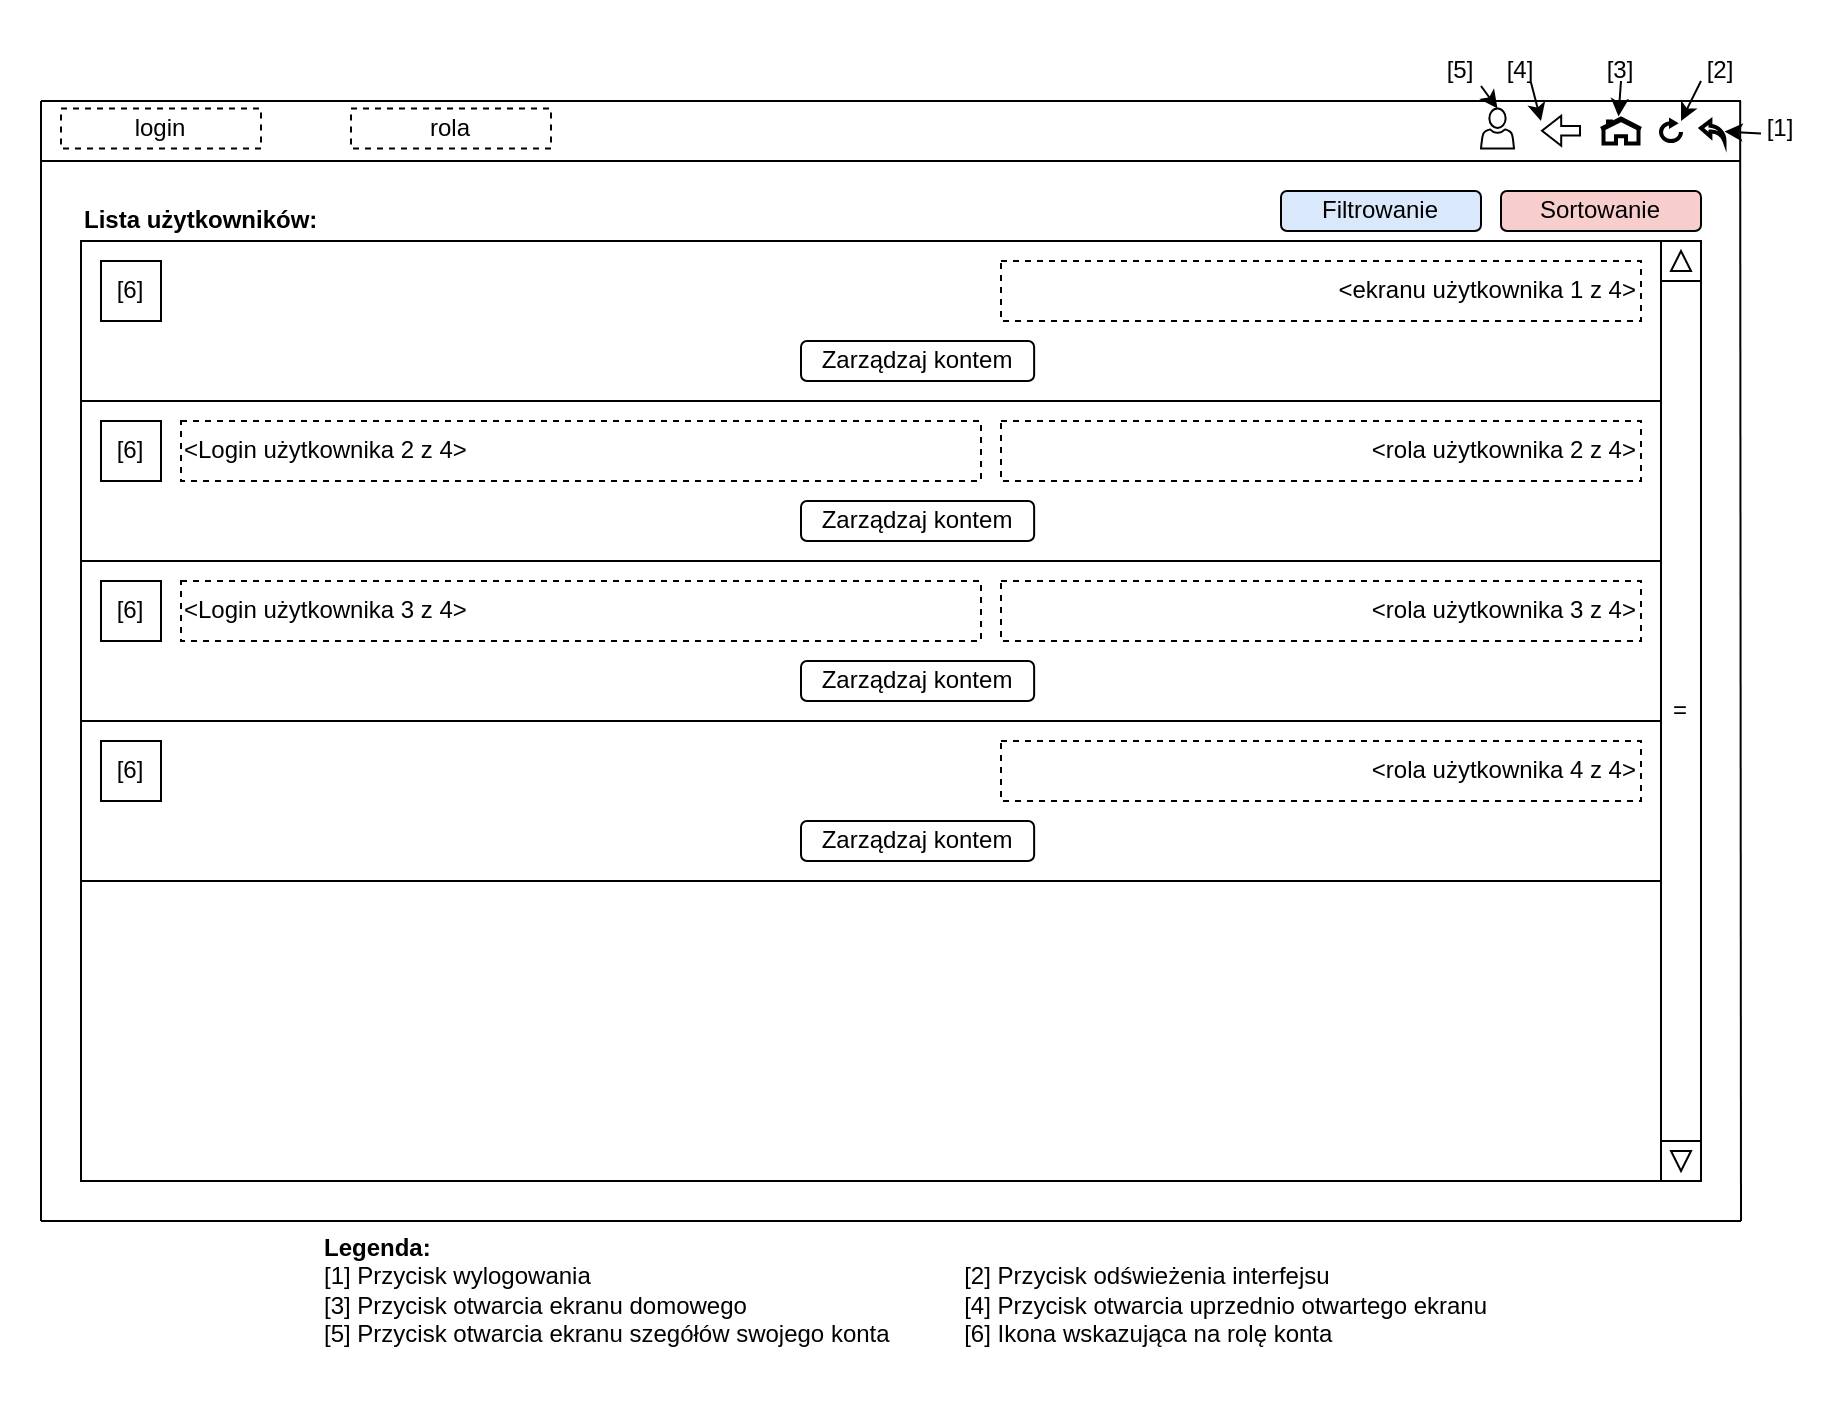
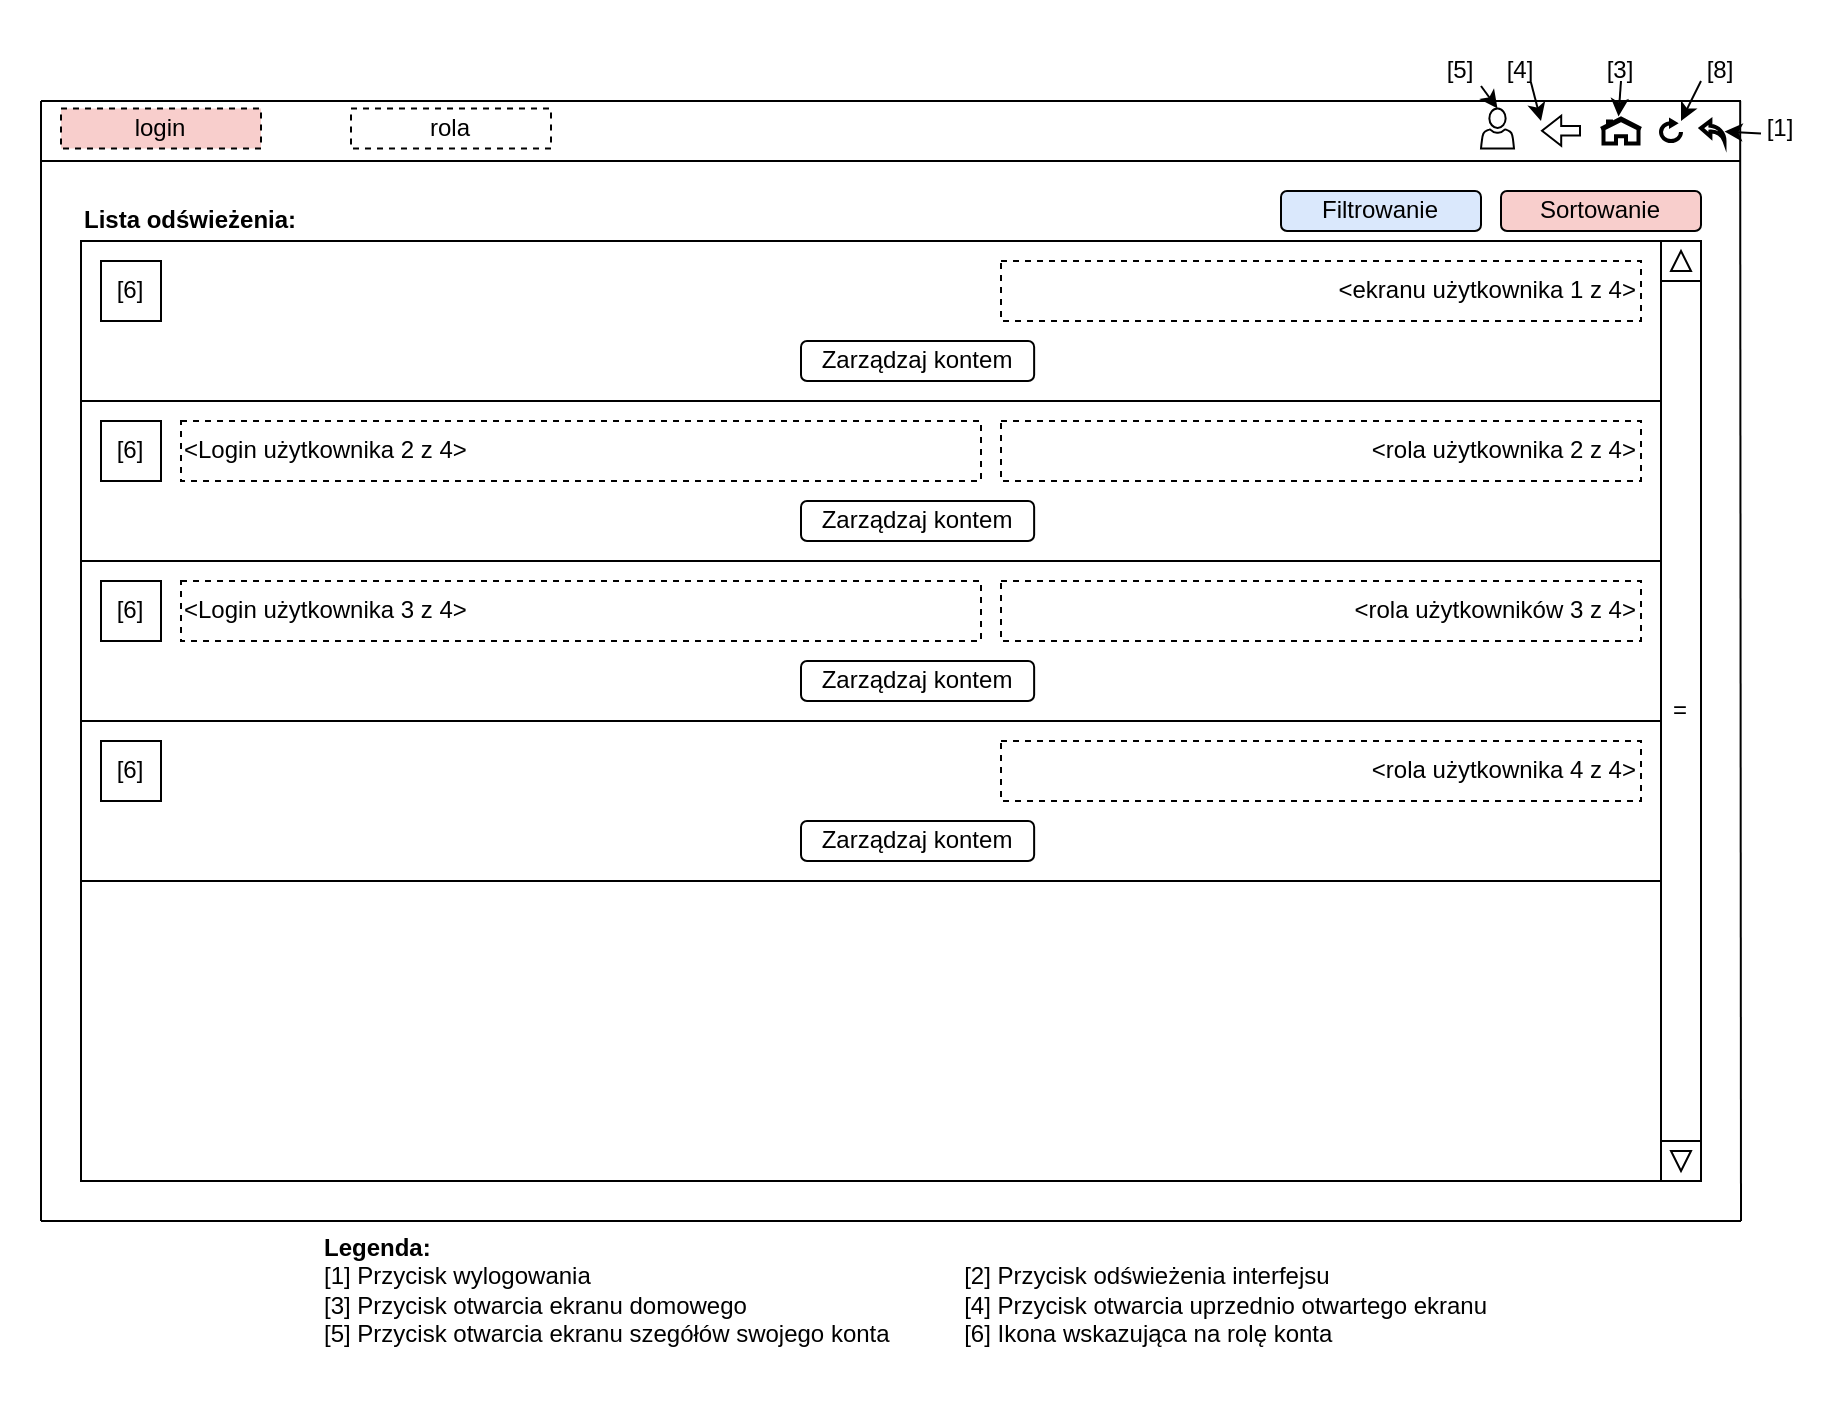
  <mxCell id="0" />
  <mxCell id="1" parent="0" />
- <mxCell id="2" value="&lt;b&gt;Lista użytkowników:&lt;/b&gt;" style="text;html=1;strokeColor=none;fillColor=none;align=left;verticalAlign=middle;whiteSpace=wrap;rounded=0;" parent="1" vertex="1"><mxGeometry x="40" y="95" width="190" height="30" as="geometry" /></mxCell>
+ <mxCell id="2" value="&lt;b&gt;Lista odświeżenia:&lt;/b&gt;" style="text;html=1;strokeColor=none;fillColor=none;align=left;verticalAlign=middle;whiteSpace=wrap;rounded=0;" parent="1" vertex="1"><mxGeometry x="40" y="95" width="190" height="30" as="geometry" /></mxCell>
  <mxCell id="3" value="" style="endArrow=none;html=1;rounded=0;" parent="1" edge="1"><mxGeometry width="50" height="50" relative="1" as="geometry"><mxPoint x="20" y="50" as="sourcePoint" /><mxPoint x="870" y="50" as="targetPoint" /></mxGeometry></mxCell>
  <mxCell id="4" value="" style="endArrow=none;html=1;rounded=0;" parent="1" edge="1"><mxGeometry width="50" height="50" relative="1" as="geometry"><mxPoint x="20" y="610" as="sourcePoint" /><mxPoint x="20" y="50" as="targetPoint" /></mxGeometry></mxCell>
  <mxCell id="5" value="" style="endArrow=none;html=1;rounded=0;" parent="1" edge="1"><mxGeometry width="50" height="50" relative="1" as="geometry"><mxPoint x="20" y="80" as="sourcePoint" /><mxPoint x="870" y="80" as="targetPoint" /></mxGeometry></mxCell>
  <mxCell id="6" value="" style="endArrow=none;html=1;rounded=0;" parent="1" edge="1"><mxGeometry width="50" height="50" relative="1" as="geometry"><mxPoint x="870" y="610" as="sourcePoint" /><mxPoint x="869.58" y="50" as="targetPoint" /></mxGeometry></mxCell>
  <mxCell id="7" value="" style="endArrow=none;html=1;rounded=0;fontFamily=Helvetica;fontSize=12;fontColor=default;" parent="1" edge="1"><mxGeometry width="50" height="50" relative="1" as="geometry"><mxPoint x="20" y="610" as="sourcePoint" /><mxPoint x="870" y="610" as="targetPoint" /></mxGeometry></mxCell>
- <mxCell id="8" value="login" style="rounded=0;whiteSpace=wrap;html=1;dashed=1;" parent="1" vertex="1"><mxGeometry x="30" y="53.75" width="100" height="20" as="geometry" /></mxCell>
+ <mxCell id="8" value="login" style="rounded=0;whiteSpace=wrap;html=1;dashed=1;fillColor=#f8cecc;" parent="1" vertex="1"><mxGeometry x="30" y="53.75" width="100" height="20" as="geometry" /></mxCell>
  <mxCell id="9" value="rola" style="rounded=0;whiteSpace=wrap;html=1;dashed=1;" parent="1" vertex="1"><mxGeometry x="175" y="53.75" width="100" height="20" as="geometry" /></mxCell>
  <mxCell id="10" value="" style="rounded=0;whiteSpace=wrap;html=1;" parent="1" vertex="1"><mxGeometry x="40" y="120" width="790" height="470" as="geometry" /></mxCell>
  <mxCell id="11" value="" style="rounded=0;whiteSpace=wrap;html=1;" parent="1" vertex="1"><mxGeometry x="830" y="120" width="20" height="450" as="geometry" /></mxCell>
  <mxCell id="12" value="" style="whiteSpace=wrap;html=1;aspect=fixed;" parent="1" vertex="1"><mxGeometry x="830" y="120" width="20" height="20" as="geometry" /></mxCell>
  <mxCell id="13" value="" style="whiteSpace=wrap;html=1;aspect=fixed;" parent="1" vertex="1"><mxGeometry x="830" y="570" width="20" height="20" as="geometry" /></mxCell>
  <mxCell id="14" value="" style="triangle;whiteSpace=wrap;html=1;rotation=-90;" parent="1" vertex="1"><mxGeometry x="835" y="125" width="10" height="10" as="geometry" /></mxCell>
  <mxCell id="15" value="" style="triangle;whiteSpace=wrap;html=1;rotation=90;" parent="1" vertex="1"><mxGeometry x="835" y="575" width="10" height="10" as="geometry" /></mxCell>
  <mxCell id="16" value="=" style="rounded=0;whiteSpace=wrap;html=1;" parent="1" vertex="1"><mxGeometry x="830" y="140" width="20" height="430" as="geometry" /></mxCell>
  <mxCell id="17" value="" style="group" parent="1" vertex="1" connectable="0"><mxGeometry x="40" y="120" width="790" height="90" as="geometry" /></mxCell>
  <mxCell id="18" value="" style="group" parent="17" vertex="1" connectable="0"><mxGeometry width="790" height="90" as="geometry" /></mxCell>
  <mxCell id="19" value="" style="rounded=0;whiteSpace=wrap;html=1;" parent="18" vertex="1"><mxGeometry width="790" height="80" as="geometry" /></mxCell>
  <mxCell id="20" value="&amp;lt;ekranu użytkownika 1 z 4&amp;gt;" style="text;html=1;strokeColor=default;fillColor=none;align=right;verticalAlign=middle;whiteSpace=wrap;rounded=0;dashed=1;" parent="18" vertex="1"><mxGeometry x="460" y="10" width="320" height="30" as="geometry" /></mxCell>
  <mxCell id="21" value="Zarządzaj kontem" style="rounded=1;whiteSpace=wrap;html=1;" parent="18" vertex="1"><mxGeometry x="360" y="50" width="116.57" height="20" as="geometry" /></mxCell>
  <mxCell id="22" value="[6]" style="whiteSpace=wrap;html=1;aspect=fixed;" parent="18" vertex="1"><mxGeometry x="10.001" y="10" width="30" height="30" as="geometry" /></mxCell>
  <mxCell id="23" value="" style="group" parent="1" vertex="1" connectable="0"><mxGeometry x="40" y="200" width="790" height="90" as="geometry" /></mxCell>
  <mxCell id="24" value="" style="rounded=0;whiteSpace=wrap;html=1;" parent="23" vertex="1"><mxGeometry width="790" height="80" as="geometry" /></mxCell>
  <mxCell id="25" value="&amp;lt;Login użytkownika 2 z 4&amp;gt;" style="text;html=1;strokeColor=default;fillColor=none;align=left;verticalAlign=middle;whiteSpace=wrap;rounded=0;dashed=1;" parent="23" vertex="1"><mxGeometry x="50" y="10" width="400" height="30" as="geometry" /></mxCell>
  <mxCell id="26" value="&amp;lt;rola użytkownika 2 z 4&amp;gt;" style="text;html=1;strokeColor=default;fillColor=none;align=right;verticalAlign=middle;whiteSpace=wrap;rounded=0;dashed=1;" parent="23" vertex="1"><mxGeometry x="460" y="10" width="320" height="30" as="geometry" /></mxCell>
  <mxCell id="27" value="Zarządzaj kontem" style="rounded=1;whiteSpace=wrap;html=1;" parent="23" vertex="1"><mxGeometry x="360" y="50" width="116.57" height="20" as="geometry" /></mxCell>
  <mxCell id="28" value="[6]" style="whiteSpace=wrap;html=1;aspect=fixed;" parent="23" vertex="1"><mxGeometry x="10.001" y="10" width="30" height="30" as="geometry" /></mxCell>
  <mxCell id="29" value="" style="group" parent="1" vertex="1" connectable="0"><mxGeometry x="40" y="280" width="790" height="90" as="geometry" /></mxCell>
  <mxCell id="30" value="" style="rounded=0;whiteSpace=wrap;html=1;" parent="29" vertex="1"><mxGeometry width="790" height="80" as="geometry" /></mxCell>
  <mxCell id="31" value="&amp;lt;Login użytkownika 3 z 4&amp;gt;" style="text;html=1;strokeColor=default;fillColor=none;align=left;verticalAlign=middle;whiteSpace=wrap;rounded=0;dashed=1;" parent="29" vertex="1"><mxGeometry x="50" y="10" width="400" height="30" as="geometry" /></mxCell>
- <mxCell id="32" value="&amp;lt;rola użytkownika 3 z 4&amp;gt;" style="text;html=1;strokeColor=default;fillColor=none;align=right;verticalAlign=middle;whiteSpace=wrap;rounded=0;dashed=1;" parent="29" vertex="1"><mxGeometry x="460" y="10" width="320" height="30" as="geometry" /></mxCell>
+ <mxCell id="32" value="&amp;lt;rola użytkowników 3 z 4&amp;gt;" style="text;html=1;strokeColor=default;fillColor=none;align=right;verticalAlign=middle;whiteSpace=wrap;rounded=0;dashed=1;" parent="29" vertex="1"><mxGeometry x="460" y="10" width="320" height="30" as="geometry" /></mxCell>
  <mxCell id="33" value="Zarządzaj kontem" style="rounded=1;whiteSpace=wrap;html=1;" parent="29" vertex="1"><mxGeometry x="360" y="50" width="116.57" height="20" as="geometry" /></mxCell>
  <mxCell id="34" value="[6]" style="whiteSpace=wrap;html=1;aspect=fixed;" parent="29" vertex="1"><mxGeometry x="10.001" y="10" width="30" height="30" as="geometry" /></mxCell>
  <mxCell id="35" value="" style="group" parent="1" vertex="1" connectable="0"><mxGeometry x="40" y="360" width="790" height="90" as="geometry" /></mxCell>
  <mxCell id="36" value="" style="rounded=0;whiteSpace=wrap;html=1;" parent="35" vertex="1"><mxGeometry width="790" height="80" as="geometry" /></mxCell>
  <mxCell id="37" value="&amp;lt;rola użytkownika 4 z 4&amp;gt;" style="text;html=1;strokeColor=default;fillColor=none;align=right;verticalAlign=middle;whiteSpace=wrap;rounded=0;dashed=1;" parent="35" vertex="1"><mxGeometry x="460" y="10" width="320" height="30" as="geometry" /></mxCell>
  <mxCell id="38" value="Zarządzaj kontem" style="rounded=1;whiteSpace=wrap;html=1;" parent="35" vertex="1"><mxGeometry x="360" y="50" width="116.57" height="20" as="geometry" /></mxCell>
  <mxCell id="39" value="[6]" style="whiteSpace=wrap;html=1;aspect=fixed;" parent="35" vertex="1"><mxGeometry x="10.001" y="10" width="30" height="30" as="geometry" /></mxCell>
  <mxCell id="40" value="Filtrowanie" style="rounded=1;whiteSpace=wrap;html=1;fillColor=#dae8fc;" parent="1" vertex="1"><mxGeometry x="640" y="95" width="100" height="20" as="geometry" /></mxCell>
  <mxCell id="41" value="Sortowanie" style="rounded=1;whiteSpace=wrap;html=1;fillColor=#f8cecc;" parent="1" vertex="1"><mxGeometry x="750" y="95" width="100" height="20" as="geometry" /></mxCell>
  <mxCell id="42" value="" style="html=1;verticalLabelPosition=bottom;align=center;labelBackgroundColor=#ffffff;verticalAlign=top;strokeWidth=2;shadow=0;dashed=0;shape=mxgraph.ios7.icons.home;" vertex="1" parent="1"><mxGeometry x="800" y="58.75" width="20" height="12.5" as="geometry" /></mxCell>
  <mxCell id="43" value="" style="html=1;verticalLabelPosition=bottom;align=center;labelBackgroundColor=#ffffff;verticalAlign=top;strokeWidth=2;shadow=0;dashed=0;shape=mxgraph.ios7.icons.back;fontFamily=Helvetica;fontSize=12;" vertex="1" parent="1"><mxGeometry x="850" y="60" width="11.76" height="10" as="geometry" /></mxCell>
  <mxCell id="44" value="" style="html=1;verticalLabelPosition=bottom;align=center;labelBackgroundColor=#ffffff;verticalAlign=top;strokeWidth=2;shadow=0;dashed=0;shape=mxgraph.ios7.icons.reload;fontFamily=Helvetica;fontSize=12;" vertex="1" parent="1"><mxGeometry x="830" y="60" width="10" height="10" as="geometry" /></mxCell>
  <mxCell id="45" value="[1]" style="text;html=1;strokeColor=none;fillColor=none;align=center;verticalAlign=middle;whiteSpace=wrap;rounded=0;fontSize=12;fontFamily=Helvetica;fontColor=default;" vertex="1" parent="1"><mxGeometry x="880" y="58.75" width="20" height="10" as="geometry" /></mxCell>
  <mxCell id="46" value="" style="endArrow=classic;html=1;rounded=0;fontFamily=Helvetica;fontSize=12;fontColor=default;exitX=0;exitY=0.75;exitDx=0;exitDy=0;" edge="1" parent="1" source="45" target="43"><mxGeometry width="50" height="50" relative="1" as="geometry"><mxPoint x="800" y="30" as="sourcePoint" /><mxPoint x="850" y="-20" as="targetPoint" /></mxGeometry></mxCell>
  <mxCell id="47" value="" style="shape=flexArrow;endArrow=classic;html=1;rounded=0;fontFamily=Helvetica;fontSize=12;fontColor=default;startWidth=9.302;endWidth=9.302;startSize=5.426;endSize=2.867;width=4.651;" edge="1" parent="1"><mxGeometry width="50" height="50" relative="1" as="geometry"><mxPoint x="790" y="64.88" as="sourcePoint" /><mxPoint x="770" y="64.88" as="targetPoint" /></mxGeometry></mxCell>
- <mxCell id="48" value="[2]" style="text;html=1;strokeColor=none;fillColor=none;align=center;verticalAlign=middle;whiteSpace=wrap;rounded=0;fontSize=12;fontFamily=Helvetica;fontColor=default;" vertex="1" parent="1"><mxGeometry x="840" y="30" width="40" height="10" as="geometry" /></mxCell>
+ <mxCell id="48" value="[8]" style="text;html=1;strokeColor=none;fillColor=none;align=center;verticalAlign=middle;whiteSpace=wrap;rounded=0;fontSize=12;fontFamily=Helvetica;fontColor=default;" vertex="1" parent="1"><mxGeometry x="840" y="30" width="40" height="10" as="geometry" /></mxCell>
  <mxCell id="49" value="" style="endArrow=classic;html=1;rounded=0;fontFamily=Helvetica;fontSize=12;fontColor=default;exitX=0.25;exitY=1;exitDx=0;exitDy=0;entryX=1;entryY=0;entryDx=0;entryDy=0;entryPerimeter=0;" edge="1" parent="1" source="48" target="44"><mxGeometry width="50" height="50" relative="1" as="geometry"><mxPoint x="790" y="60" as="sourcePoint" /><mxPoint x="840" y="10" as="targetPoint" /></mxGeometry></mxCell>
  <mxCell id="50" value="[3]" style="text;html=1;strokeColor=none;fillColor=none;align=center;verticalAlign=middle;whiteSpace=wrap;rounded=0;fontSize=12;fontFamily=Helvetica;fontColor=default;" vertex="1" parent="1"><mxGeometry x="800" y="30" width="20" height="10" as="geometry" /></mxCell>
  <mxCell id="51" value="" style="endArrow=classic;html=1;rounded=0;fontFamily=Helvetica;fontSize=12;fontColor=default;entryX=0.437;entryY=-0.082;entryDx=0;entryDy=0;entryPerimeter=0;exitX=0.5;exitY=1;exitDx=0;exitDy=0;" edge="1" parent="1" source="50" target="42"><mxGeometry width="50" height="50" relative="1" as="geometry"><mxPoint x="820" y="-10" as="sourcePoint" /><mxPoint x="810" y="0" as="targetPoint" /></mxGeometry></mxCell>
  <mxCell id="52" value="[4]" style="text;html=1;strokeColor=none;fillColor=none;align=center;verticalAlign=middle;whiteSpace=wrap;rounded=0;fontSize=12;fontFamily=Helvetica;fontColor=default;" vertex="1" parent="1"><mxGeometry x="750" y="30" width="20" height="10" as="geometry" /></mxCell>
  <mxCell id="53" value="" style="endArrow=classic;html=1;rounded=0;fontFamily=Helvetica;fontSize=12;fontColor=default;exitX=0.748;exitY=1.065;exitDx=0;exitDy=0;exitPerimeter=0;" edge="1" parent="1" source="52"><mxGeometry width="50" height="50" relative="1" as="geometry"><mxPoint x="730" y="60" as="sourcePoint" /><mxPoint x="770" y="60" as="targetPoint" /></mxGeometry></mxCell>
  <mxCell id="54" value="" style="sketch=0;pointerEvents=1;shadow=0;dashed=0;html=1;labelPosition=center;verticalLabelPosition=bottom;verticalAlign=top;align=center;shape=mxgraph.mscae.intune.account_portal" vertex="1" parent="1"><mxGeometry x="740" y="53.75" width="16.5" height="20" as="geometry" /></mxCell>
  <mxCell id="55" value="[5]" style="text;html=1;strokeColor=none;fillColor=none;align=center;verticalAlign=middle;whiteSpace=wrap;rounded=0;" vertex="1" parent="1"><mxGeometry x="720" y="20" width="20" height="30" as="geometry" /></mxCell>
  <mxCell id="56" value="" style="endArrow=classic;html=1;rounded=0;exitX=1;exitY=0.75;exitDx=0;exitDy=0;entryX=0.5;entryY=0;entryDx=0;entryDy=0;entryPerimeter=0;" edge="1" parent="1" source="55" target="54"><mxGeometry width="50" height="50" relative="1" as="geometry"><mxPoint x="690" y="70" as="sourcePoint" /><mxPoint x="740" y="20" as="targetPoint" /></mxGeometry></mxCell>
  <mxCell id="57" value="&lt;b&gt;Legenda:&lt;/b&gt;&lt;br&gt;[1] Przycisk wylogowania&lt;span style=&quot;white-space: pre;&quot;&gt;&#09;&lt;/span&gt;&lt;span style=&quot;white-space: pre;&quot;&gt;&#09;&lt;span style=&quot;white-space: pre;&quot;&gt;&#09;&lt;/span&gt;&lt;span style=&quot;white-space: pre;&quot;&gt;&#09;&lt;span style=&quot;white-space: pre;&quot;&gt;&#09;&lt;/span&gt;&lt;span style=&quot;white-space: pre;&quot;&gt;&#09;&lt;span style=&quot;white-space: pre;&quot;&gt;&#09;&lt;/span&gt;&lt;/span&gt;&lt;/span&gt;&lt;/span&gt;[2] Przycisk odświeżenia interfejsu&lt;br&gt;[3] Przycisk otwarcia ekranu domowego&lt;span style=&quot;white-space: pre;&quot;&gt;&#09;&lt;/span&gt;&lt;span style=&quot;white-space: pre;&quot;&gt;&#09;&lt;span style=&quot;white-space: pre;&quot;&gt;&#09;&lt;/span&gt;&lt;span style=&quot;white-space: pre;&quot;&gt;&#09;&lt;/span&gt;&lt;span style=&quot;white-space: pre;&quot;&gt;&#09;&lt;/span&gt;&lt;/span&gt;[4] Przycisk otwarcia uprzednio otwartego ekranu&lt;br&gt;[5] Przycisk otwarcia ekranu szegółów swojego konta&lt;span style=&quot;white-space: pre;&quot;&gt;&#09;&lt;span style=&quot;white-space: pre;&quot;&gt;&#09;&lt;/span&gt;[&lt;/span&gt;6] Ikona wskazująca na rolę konta&lt;span style=&quot;white-space: pre;&quot;&gt;&#09;&lt;/span&gt;" style="text;html=1;align=left;verticalAlign=middle;resizable=0;points=[];autosize=1;strokeColor=none;fillColor=none;dashed=1;" vertex="1" parent="1"><mxGeometry x="160" y="610" width="610" height="70" as="geometry" /></mxCell>
